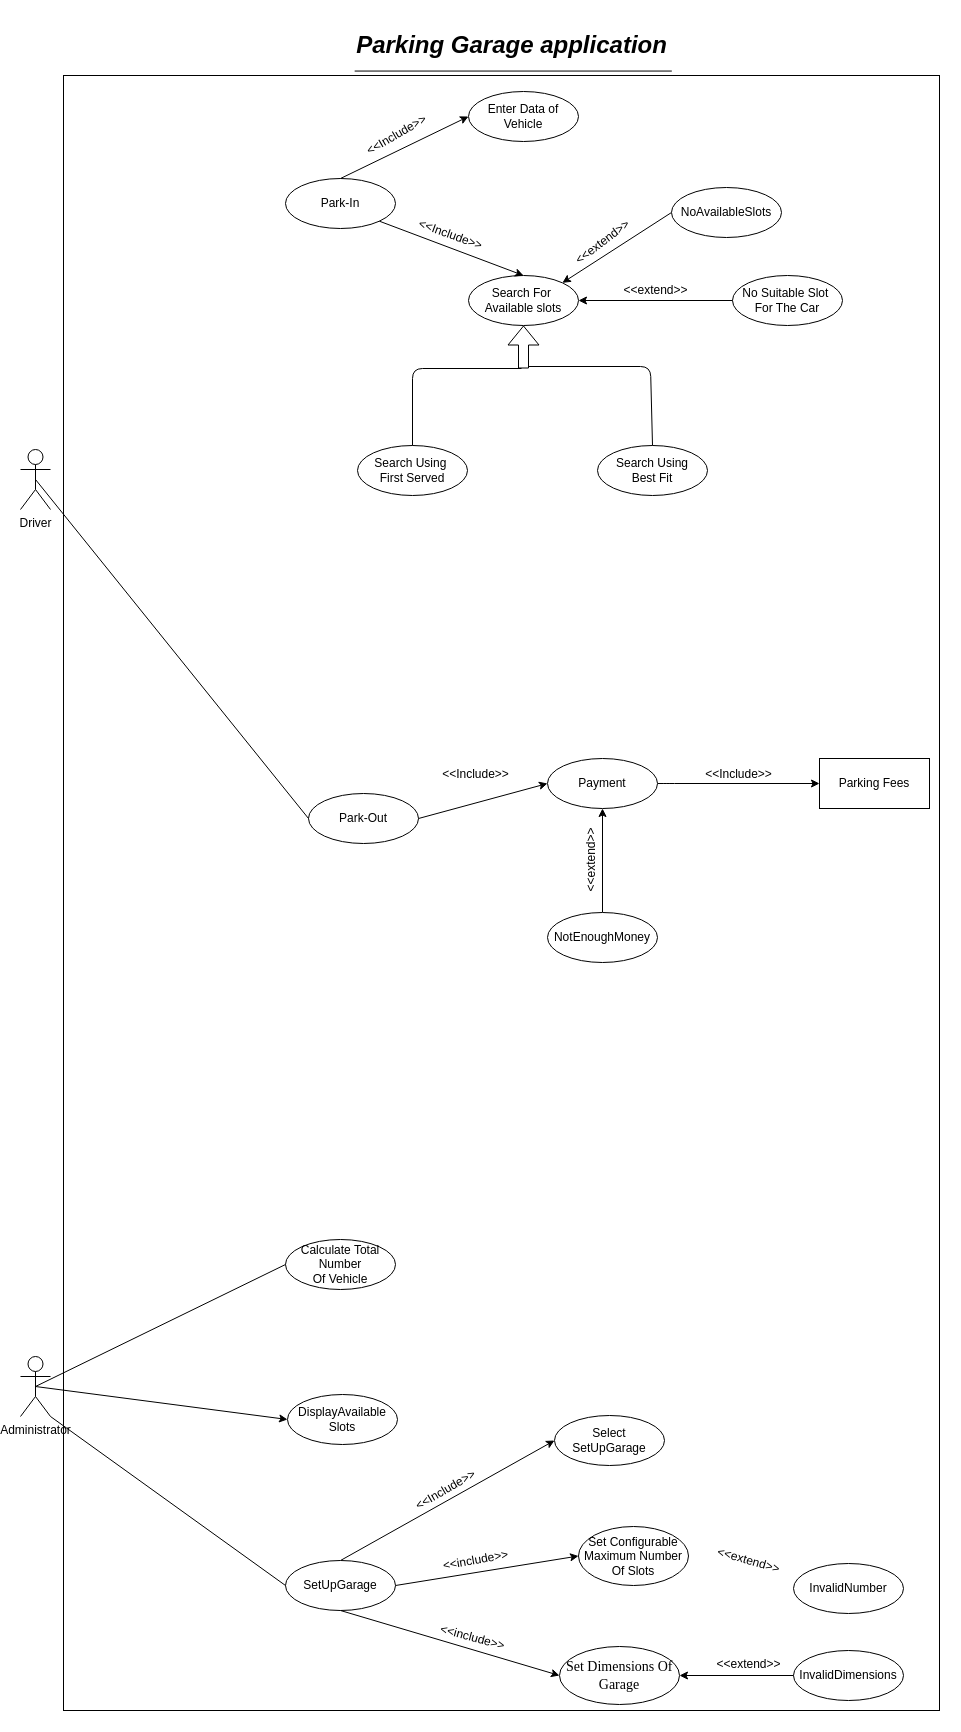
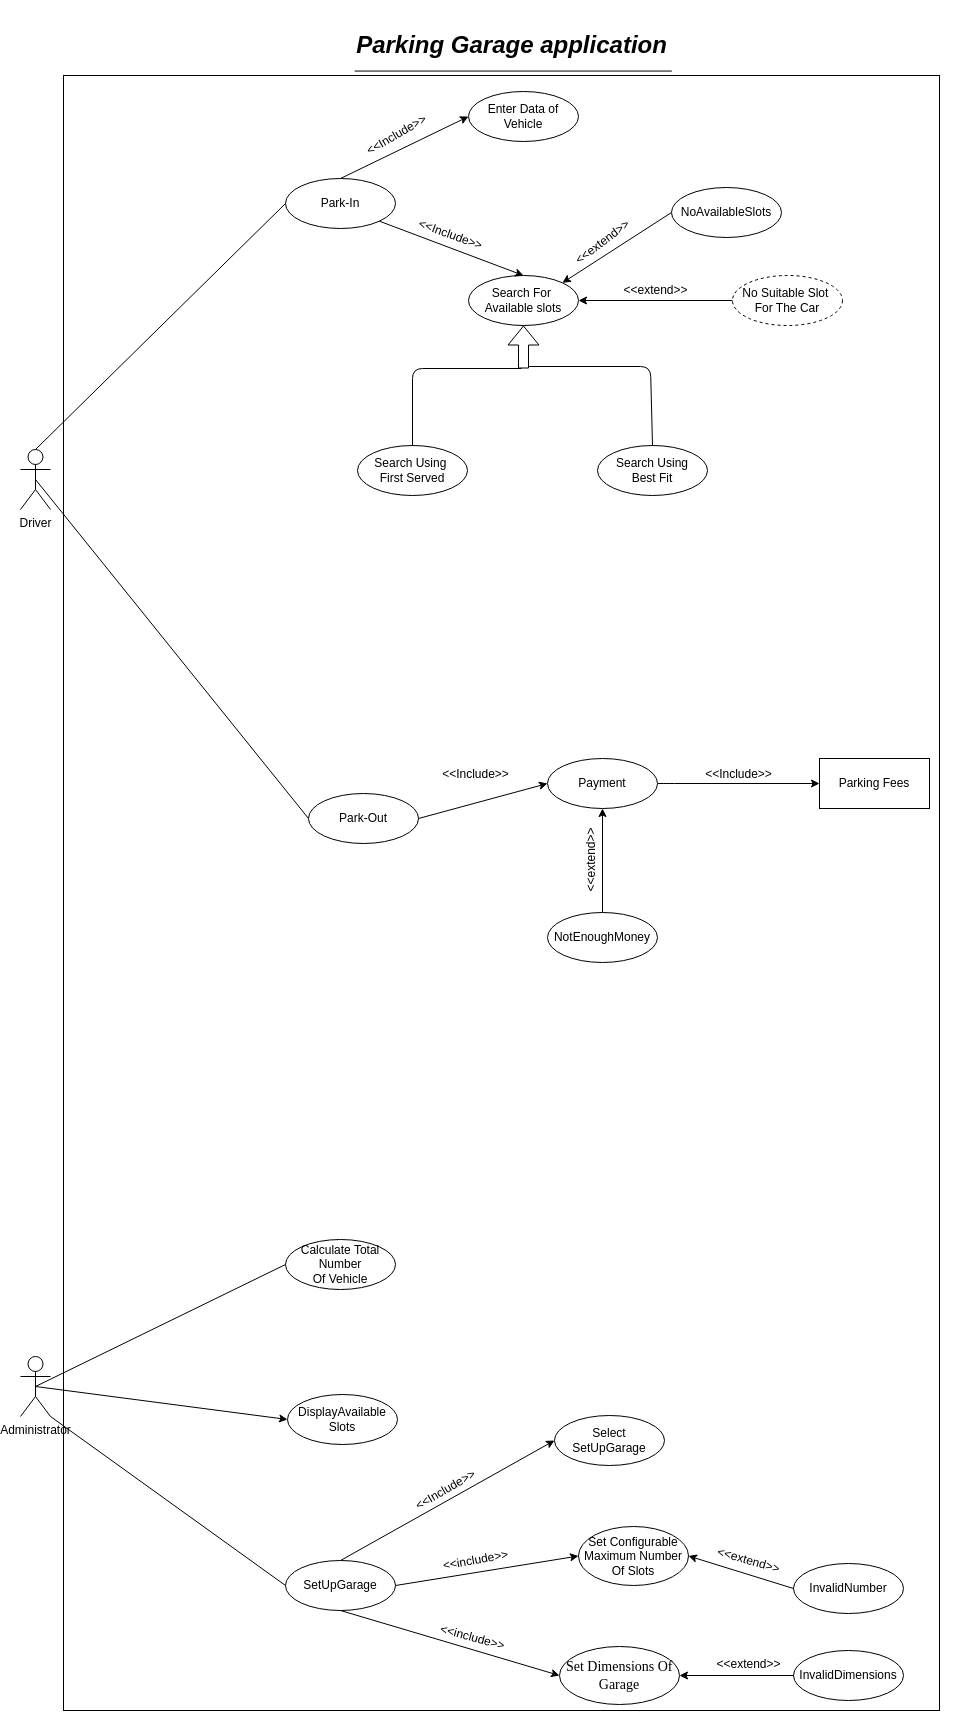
  <mxCell id="0" />
  <mxCell id="1" parent="0" />
  <mxCell id="2" value="" style="rounded=0;whiteSpace=wrap;html=1;" parent="1" vertex="1"><mxGeometry x="63" y="75" width="876" height="1635" as="geometry" /></mxCell>
  <mxCell id="3" value="" style="endArrow=classic;html=1;entryX=0;entryY=0.5;entryDx=0;entryDy=0;exitX=0.5;exitY=0;exitDx=0;exitDy=0;" parent="1" source="32" target="14" edge="1"><mxGeometry width="50" height="50" relative="1" as="geometry"><mxPoint x="406" y="1486" as="sourcePoint" /><mxPoint x="456" y="1436" as="targetPoint" /></mxGeometry></mxCell>
  <mxCell id="4" value="&amp;lt;&amp;lt;Include&amp;gt;&amp;gt;" style="text;html=1;align=center;verticalAlign=middle;resizable=0;points=[];autosize=1;rotation=-30;" parent="1" vertex="1"><mxGeometry x="406" y="1481" width="77" height="18" as="geometry" /></mxCell>
  <mxCell id="5" value="Driver" style="shape=umlActor;verticalLabelPosition=bottom;verticalAlign=top;html=1;outlineConnect=0;" parent="1" vertex="1"><mxGeometry x="20" y="449" width="30" height="60" as="geometry" /></mxCell>
  <mxCell id="6" value="Park-In" style="ellipse;whiteSpace=wrap;html=1;" parent="1" vertex="1"><mxGeometry x="285" y="178" width="110" height="50" as="geometry" /></mxCell>
  <mxCell id="7" value="Park-Out" style="ellipse;whiteSpace=wrap;html=1;" parent="1" vertex="1"><mxGeometry x="308" y="793" width="110" height="50" as="geometry" /></mxCell>
+ <mxCell id="8" value="" style="endArrow=none;html=1;exitX=0.5;exitY=0;exitDx=0;exitDy=0;exitPerimeter=0;entryX=0;entryY=0.5;entryDx=0;entryDy=0;" parent="1" source="5" target="6" edge="1"><mxGeometry width="50" height="50" relative="1" as="geometry"><mxPoint x="70" y="319" as="sourcePoint" /><mxPoint x="120" y="269" as="targetPoint" /></mxGeometry></mxCell>
  <mxCell id="9" value="" style="endArrow=none;html=1;entryX=0;entryY=0.5;entryDx=0;entryDy=0;exitX=0.5;exitY=0.5;exitDx=0;exitDy=0;exitPerimeter=0;" parent="1" source="5" target="7" edge="1"><mxGeometry width="50" height="50" relative="1" as="geometry"><mxPoint x="105" y="415" as="sourcePoint" /><mxPoint x="155" y="365" as="targetPoint" /></mxGeometry></mxCell>
  <mxCell id="10" value="Administrator" style="shape=umlActor;verticalLabelPosition=bottom;verticalAlign=top;html=1;outlineConnect=0;" parent="1" vertex="1"><mxGeometry x="20" y="1356" width="30" height="60" as="geometry" /></mxCell>
  <mxCell id="11" value="Calculate Total Number&lt;br&gt;Of Vehicle" style="ellipse;whiteSpace=wrap;html=1;" parent="1" vertex="1"><mxGeometry x="285" y="1239" width="110" height="50" as="geometry" /></mxCell>
  <mxCell id="12" value="DisplayAvailable&lt;br&gt;Slots" style="ellipse;whiteSpace=wrap;html=1;" parent="1" vertex="1"><mxGeometry x="287" y="1394" width="110" height="50" as="geometry" /></mxCell>
  <mxCell id="13" value="Search For&amp;nbsp;&lt;br&gt;Available slots" style="ellipse;whiteSpace=wrap;html=1;" parent="1" vertex="1"><mxGeometry x="468" y="275" width="110" height="50" as="geometry" /></mxCell>
  <mxCell id="14" value="Select SetUpGarage" style="ellipse;whiteSpace=wrap;html=1;" parent="1" vertex="1"><mxGeometry x="554" y="1415" width="110" height="50" as="geometry" /></mxCell>
  <mxCell id="15" value="Enter Data of Vehicle" style="ellipse;whiteSpace=wrap;html=1;" parent="1" vertex="1"><mxGeometry x="468" y="91" width="110" height="50" as="geometry" /></mxCell>
  <mxCell id="16" value="" style="endArrow=classic;html=1;entryX=0;entryY=0.5;entryDx=0;entryDy=0;exitX=0.5;exitY=0;exitDx=0;exitDy=0;" parent="1" source="6" target="15" edge="1"><mxGeometry width="50" height="50" relative="1" as="geometry"><mxPoint x="276" y="115" as="sourcePoint" /><mxPoint x="351" y="105" as="targetPoint" /></mxGeometry></mxCell>
  <mxCell id="17" value="&amp;lt;&amp;lt;Include&amp;gt;&amp;gt;" style="text;html=1;align=center;verticalAlign=middle;resizable=0;points=[];autosize=1;rotation=-30;" parent="1" vertex="1"><mxGeometry x="357" y="126" width="77" height="18" as="geometry" /></mxCell>
  <mxCell id="18" value="&amp;lt;&amp;lt;Include&amp;gt;&amp;gt;" style="text;html=1;align=center;verticalAlign=middle;resizable=0;points=[];autosize=1;rotation=20;" parent="1" vertex="1"><mxGeometry x="411" y="225" width="77" height="18" as="geometry" /></mxCell>
  <mxCell id="19" value="" style="endArrow=classic;html=1;exitX=1;exitY=1;exitDx=0;exitDy=0;entryX=0.5;entryY=0;entryDx=0;entryDy=0;" parent="1" source="6" target="13" edge="1"><mxGeometry width="50" height="50" relative="1" as="geometry"><mxPoint x="978.968" y="344.996" as="sourcePoint" /><mxPoint x="902" y="128" as="targetPoint" /></mxGeometry></mxCell>
  <mxCell id="20" value="" style="endArrow=classic;html=1;entryX=0;entryY=0.5;entryDx=0;entryDy=0;exitX=1;exitY=0.5;exitDx=0;exitDy=0;" parent="1" source="27" target="21" edge="1"><mxGeometry width="50" height="50" relative="1" as="geometry"><mxPoint x="689" y="781" as="sourcePoint" /><mxPoint x="546" y="777" as="targetPoint" /><Array as="points"><mxPoint x="664" y="783" /></Array></mxGeometry></mxCell>
  <mxCell id="21" value="Parking Fees" style="whiteSpace=wrap;html=1;rounded=0;" parent="1" vertex="1"><mxGeometry x="819" y="758" width="110" height="50" as="geometry" /></mxCell>
  <mxCell id="22" value="&amp;lt;&amp;lt;Include&amp;gt;&amp;gt;" style="text;html=1;align=center;verticalAlign=middle;resizable=0;points=[];autosize=1;" parent="1" vertex="1"><mxGeometry x="699" y="765" width="77" height="18" as="geometry" /></mxCell>
  <mxCell id="23" value="" style="endArrow=classic;html=1;entryX=1;entryY=0;entryDx=0;entryDy=0;exitX=0;exitY=0.5;exitDx=0;exitDy=0;" parent="1" source="24" target="13" edge="1"><mxGeometry width="50" height="50" relative="1" as="geometry"><mxPoint x="588" y="292" as="sourcePoint" /><mxPoint x="578" y="215" as="targetPoint" /></mxGeometry></mxCell>
  <mxCell id="24" value="NoAvailableSlots" style="ellipse;whiteSpace=wrap;html=1;" parent="1" vertex="1"><mxGeometry x="671" y="187" width="110" height="50" as="geometry" /></mxCell>
  <mxCell id="25" value="&amp;lt;&amp;lt;extend&amp;gt;&amp;gt;" style="text;html=1;align=center;verticalAlign=middle;resizable=0;points=[];autosize=1;rotation=0;" parent="1" vertex="1"><mxGeometry x="618" y="281" width="74" height="18" as="geometry" /></mxCell>
  <mxCell id="26" value="" style="endArrow=classic;html=1;exitX=1;exitY=0.5;exitDx=0;exitDy=0;entryX=0;entryY=0.5;entryDx=0;entryDy=0;" parent="1" source="7" target="27" edge="1"><mxGeometry width="50" height="50" relative="1" as="geometry"><mxPoint x="449" y="804" as="sourcePoint" /><mxPoint x="509" y="781" as="targetPoint" /></mxGeometry></mxCell>
  <mxCell id="27" value="Payment" style="ellipse;whiteSpace=wrap;html=1;" parent="1" vertex="1"><mxGeometry x="547" y="758" width="110" height="50" as="geometry" /></mxCell>
  <mxCell id="28" value="&amp;lt;&amp;lt;Include&amp;gt;&amp;gt;" style="text;html=1;align=center;verticalAlign=middle;resizable=0;points=[];autosize=1;" parent="1" vertex="1"><mxGeometry x="436" y="765" width="77" height="18" as="geometry" /></mxCell>
  <mxCell id="29" value="" style="endArrow=classic;html=1;entryX=0.5;entryY=1;entryDx=0;entryDy=0;exitX=0.5;exitY=0;exitDx=0;exitDy=0;" parent="1" source="30" target="27" edge="1"><mxGeometry width="50" height="50" relative="1" as="geometry"><mxPoint x="602" y="885" as="sourcePoint" /><mxPoint x="608" y="844" as="targetPoint" /></mxGeometry></mxCell>
  <mxCell id="30" value="NotEnoughMoney" style="ellipse;whiteSpace=wrap;html=1;" parent="1" vertex="1"><mxGeometry x="547" y="912" width="110" height="50" as="geometry" /></mxCell>
  <mxCell id="31" value="&amp;lt;&amp;lt;extend&amp;gt;&amp;gt;" style="text;html=1;align=center;verticalAlign=middle;resizable=0;points=[];autosize=1;rotation=-90;" parent="1" vertex="1"><mxGeometry x="554" y="851" width="74" height="18" as="geometry" /></mxCell>
  <mxCell id="32" value="SetUpGarage" style="ellipse;whiteSpace=wrap;html=1;" parent="1" vertex="1"><mxGeometry x="285" y="1560" width="110" height="50" as="geometry" /></mxCell>
  <mxCell id="33" value="&lt;p class=&quot;MsoListParagraph&quot; style=&quot;text-indent: -0.25in ; font-size: 14px&quot;&gt;&lt;font face=&quot;times new roman&quot; style=&quot;font-size: 14px&quot;&gt;&amp;nbsp; &amp;nbsp; &amp;nbsp; &amp;nbsp;Set Dimensions&amp;nbsp;&lt;/font&gt;&lt;span style=&quot;font-family: &amp;#34;times new roman&amp;#34; ; text-indent: -0.25in&quot;&gt;Of Garage&lt;/span&gt;&lt;/p&gt;&lt;p class=&quot;MsoListParagraph&quot; style=&quot;text-indent: -0.25in&quot;&gt;&lt;span style=&quot;font-size: 14.0pt ; line-height: 115%&quot;&gt;&lt;/span&gt;&lt;/p&gt;" style="ellipse;whiteSpace=wrap;html=1;" parent="1" vertex="1"><mxGeometry x="559" y="1646" width="120" height="58" as="geometry" /></mxCell>
  <mxCell id="34" value="" style="endArrow=none;html=1;entryX=0;entryY=0.5;entryDx=0;entryDy=0;exitX=0.5;exitY=0.5;exitDx=0;exitDy=0;exitPerimeter=0;" parent="1" source="10" target="11" edge="1"><mxGeometry width="50" height="50" relative="1" as="geometry"><mxPoint x="159" y="1392" as="sourcePoint" /><mxPoint x="209" y="1342" as="targetPoint" /></mxGeometry></mxCell>
  <mxCell id="35" value="" style="endArrow=none;html=1;entryX=0;entryY=0.5;entryDx=0;entryDy=0;exitX=1;exitY=1;exitDx=0;exitDy=0;exitPerimeter=0;" parent="1" source="10" target="32" edge="1"><mxGeometry width="50" height="50" relative="1" as="geometry"><mxPoint x="149" y="1471" as="sourcePoint" /><mxPoint x="199" y="1421" as="targetPoint" /></mxGeometry></mxCell>
  <mxCell id="36" value="" style="endArrow=classic;html=1;entryX=0;entryY=0.5;entryDx=0;entryDy=0;exitX=0.5;exitY=1;exitDx=0;exitDy=0;" parent="1" source="32" target="33" edge="1"><mxGeometry width="50" height="50" relative="1" as="geometry"><mxPoint x="390" y="1670" as="sourcePoint" /><mxPoint x="440" y="1620" as="targetPoint" /></mxGeometry></mxCell>
  <mxCell id="37" value="&amp;lt;&amp;lt;include&amp;gt;&amp;gt;" style="text;html=1;align=center;verticalAlign=middle;resizable=0;points=[];autosize=1;rotation=15;" parent="1" vertex="1"><mxGeometry x="434" y="1628" width="76" height="18" as="geometry" /></mxCell>
- <mxCell id="38" value="No Suitable Slot&amp;nbsp;&lt;br&gt;For The Car" style="ellipse;whiteSpace=wrap;html=1;" parent="1" vertex="1"><mxGeometry x="732" y="275" width="110" height="50" as="geometry" /></mxCell>
+ <mxCell id="38" value="No Suitable Slot&amp;nbsp;&lt;br&gt;For The Car" style="ellipse;whiteSpace=wrap;html=1;dashed=1;" parent="1" vertex="1"><mxGeometry x="732" y="275" width="110" height="50" as="geometry" /></mxCell>
  <mxCell id="39" value="&amp;lt;&amp;lt;extend&amp;gt;&amp;gt;" style="text;html=1;align=center;verticalAlign=middle;resizable=0;points=[];autosize=1;rotation=-37;" parent="1" vertex="1"><mxGeometry x="565" y="233" width="74" height="18" as="geometry" /></mxCell>
  <mxCell id="40" value="" style="endArrow=classic;html=1;entryX=0;entryY=0.5;entryDx=0;entryDy=0;exitX=0.5;exitY=0.5;exitDx=0;exitDy=0;exitPerimeter=0;" parent="1" source="10" target="12" edge="1"><mxGeometry width="50" height="50" relative="1" as="geometry"><mxPoint x="160" y="1489" as="sourcePoint" /><mxPoint x="210" y="1439" as="targetPoint" /></mxGeometry></mxCell>
  <mxCell id="41" value="Search Using&amp;nbsp;&lt;br&gt;First Served" style="ellipse;whiteSpace=wrap;html=1;" parent="1" vertex="1"><mxGeometry x="357" y="445" width="110" height="50" as="geometry" /></mxCell>
  <mxCell id="42" value="Search Using&lt;br&gt;Best Fit" style="ellipse;whiteSpace=wrap;html=1;" parent="1" vertex="1"><mxGeometry x="597" y="445" width="110" height="50" as="geometry" /></mxCell>
  <mxCell id="43" value="" style="shape=flexArrow;endArrow=classic;html=1;entryX=0.5;entryY=1;entryDx=0;entryDy=0;" parent="1" target="13" edge="1"><mxGeometry width="50" height="50" relative="1" as="geometry"><mxPoint x="523" y="368" as="sourcePoint" /><mxPoint x="522.5" y="348" as="targetPoint" /></mxGeometry></mxCell>
  <mxCell id="44" value="" style="endArrow=none;html=1;exitX=0.5;exitY=0;exitDx=0;exitDy=0;" parent="1" source="41" edge="1"><mxGeometry width="50" height="50" relative="1" as="geometry"><mxPoint x="418" y="368" as="sourcePoint" /><mxPoint x="521" y="368" as="targetPoint" /><Array as="points"><mxPoint x="412" y="368" /></Array></mxGeometry></mxCell>
  <mxCell id="45" value="" style="endArrow=none;html=1;exitX=0.5;exitY=0;exitDx=0;exitDy=0;" parent="1" source="42" edge="1"><mxGeometry width="50" height="50" relative="1" as="geometry"><mxPoint x="569" y="442" as="sourcePoint" /><mxPoint x="528" y="366" as="targetPoint" /><Array as="points"><mxPoint x="650" y="366" /></Array></mxGeometry></mxCell>
  <mxCell id="46" value="" style="endArrow=classic;html=1;exitX=1;exitY=0.5;exitDx=0;exitDy=0;entryX=0;entryY=0.5;entryDx=0;entryDy=0;" parent="1" source="32" target="47" edge="1"><mxGeometry width="50" height="50" relative="1" as="geometry"><mxPoint x="412" y="1623" as="sourcePoint" /><mxPoint x="529" y="1553" as="targetPoint" /></mxGeometry></mxCell>
  <mxCell id="47" value="Set Configurable Maximum Number Of Slots" style="ellipse;whiteSpace=wrap;html=1;" parent="1" vertex="1"><mxGeometry x="578" y="1526" width="110" height="59" as="geometry" /></mxCell>
  <mxCell id="48" value="&amp;lt;&amp;lt;include&amp;gt;&amp;gt;" style="text;html=1;align=center;verticalAlign=middle;resizable=0;points=[];autosize=1;rotation=-10;" parent="1" vertex="1"><mxGeometry x="437" y="1551" width="76" height="18" as="geometry" /></mxCell>
  <mxCell id="49" value="" style="endArrow=classic;html=1;entryX=1;entryY=0.5;entryDx=0;entryDy=0;exitX=0;exitY=0.5;exitDx=0;exitDy=0;" parent="1" source="38" target="13" edge="1"><mxGeometry width="50" height="50" relative="1" as="geometry"><mxPoint x="654" y="285" as="sourcePoint" /><mxPoint x="604" y="335" as="targetPoint" /></mxGeometry></mxCell>
  <mxCell id="50" value="&lt;h1&gt;&lt;i&gt;Parking Garage application&lt;/i&gt;&lt;/h1&gt;" style="text;html=1;align=center;verticalAlign=middle;resizable=0;points=[];autosize=1;" parent="1" vertex="1"><mxGeometry x="350" y="20" width="321" height="50" as="geometry" /></mxCell>
  <mxCell id="51" value="" style="endArrow=none;html=1;entryX=1.001;entryY=1.011;entryDx=0;entryDy=0;entryPerimeter=0;exitX=0.013;exitY=1.011;exitDx=0;exitDy=0;exitPerimeter=0;" parent="1" source="50" target="50" edge="1"><mxGeometry width="50" height="50" relative="1" as="geometry"><mxPoint x="448" y="100" as="sourcePoint" /><mxPoint x="498" y="50" as="targetPoint" /></mxGeometry></mxCell>
  <mxCell id="52" value="InvalidNumber" style="ellipse;whiteSpace=wrap;html=1;" parent="1" vertex="1"><mxGeometry x="793" y="1563" width="110" height="50" as="geometry" /></mxCell>
  <mxCell id="53" value="InvalidDimensions" style="ellipse;whiteSpace=wrap;html=1;" parent="1" vertex="1"><mxGeometry x="793" y="1650" width="110" height="50" as="geometry" /></mxCell>
+ <mxCell id="54" value="" style="endArrow=classic;html=1;entryX=1;entryY=0.5;entryDx=0;entryDy=0;exitX=0;exitY=0.5;exitDx=0;exitDy=0;" parent="1" source="52" target="47" edge="1"><mxGeometry width="50" height="50" relative="1" as="geometry"><mxPoint x="730" y="1613" as="sourcePoint" /><mxPoint x="780" y="1563" as="targetPoint" /></mxGeometry></mxCell>
  <mxCell id="55" value="&amp;lt;&amp;lt;extend&amp;gt;&amp;gt;" style="text;html=1;align=center;verticalAlign=middle;resizable=0;points=[];autosize=1;rotation=16;" parent="1" vertex="1"><mxGeometry x="711" y="1551" width="74" height="18" as="geometry" /></mxCell>
  <mxCell id="56" value="" style="endArrow=classic;html=1;entryX=1;entryY=0.5;entryDx=0;entryDy=0;exitX=0;exitY=0.5;exitDx=0;exitDy=0;" parent="1" source="53" target="33" edge="1"><mxGeometry width="50" height="50" relative="1" as="geometry"><mxPoint x="994" y="1614" as="sourcePoint" /><mxPoint x="1044" y="1564" as="targetPoint" /></mxGeometry></mxCell>
  <mxCell id="57" value="&amp;lt;&amp;lt;extend&amp;gt;&amp;gt;" style="text;html=1;align=center;verticalAlign=middle;resizable=0;points=[];autosize=1;" parent="1" vertex="1"><mxGeometry x="711" y="1655" width="74" height="18" as="geometry" /></mxCell>
